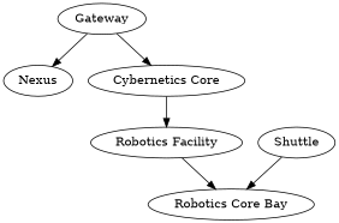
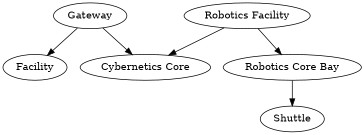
  digraph {
    node [penwidth=1 strength=1 x=0 y=0 z=0]
-   n1 [depth=0 label=Nexus]
+   n1 [depth=0 label=Facility]
    n2 [depth=1 label=Gateway]
    n3 [depth=2 label="Cybernetics Core"]
    n4 [depth=3 label="Robotics Facility"]
    n5 [depth=4 label="Robotics Core Bay"]
    n6 [depth=5 label=Shuttle]
    n2 -> n1
    n2 -> n3
-   n3 -> n4
+   n4 -> n3
    n4 -> n5
-   n6 -> n5
+   n5 -> n6
  }
